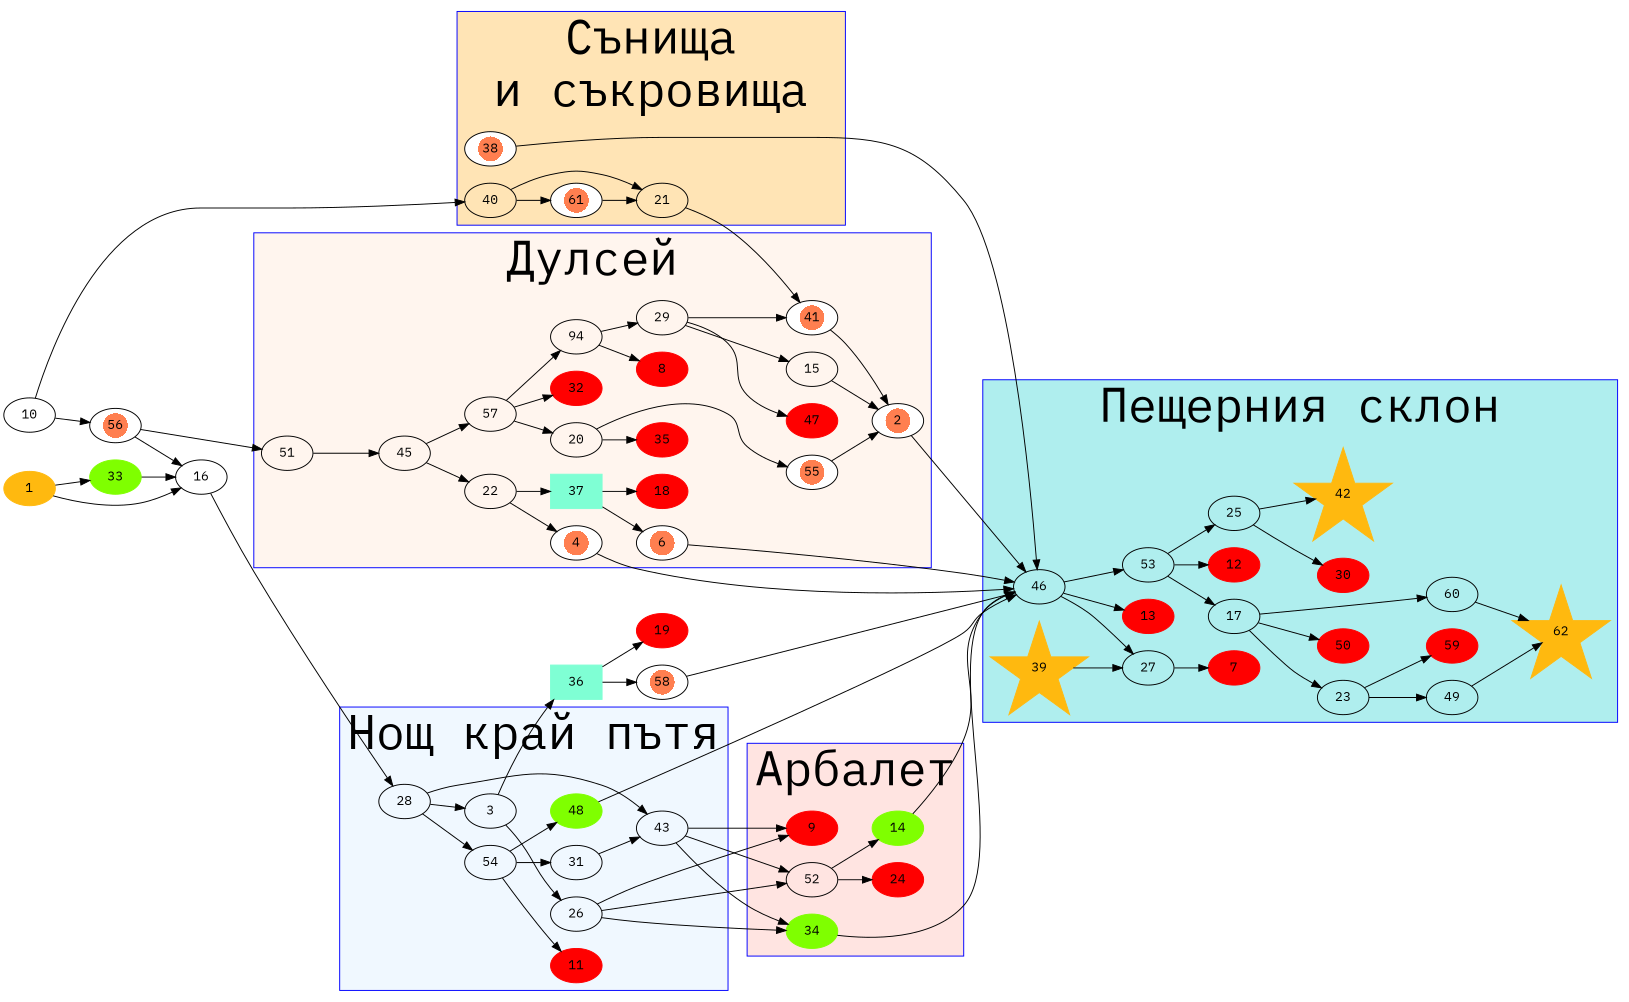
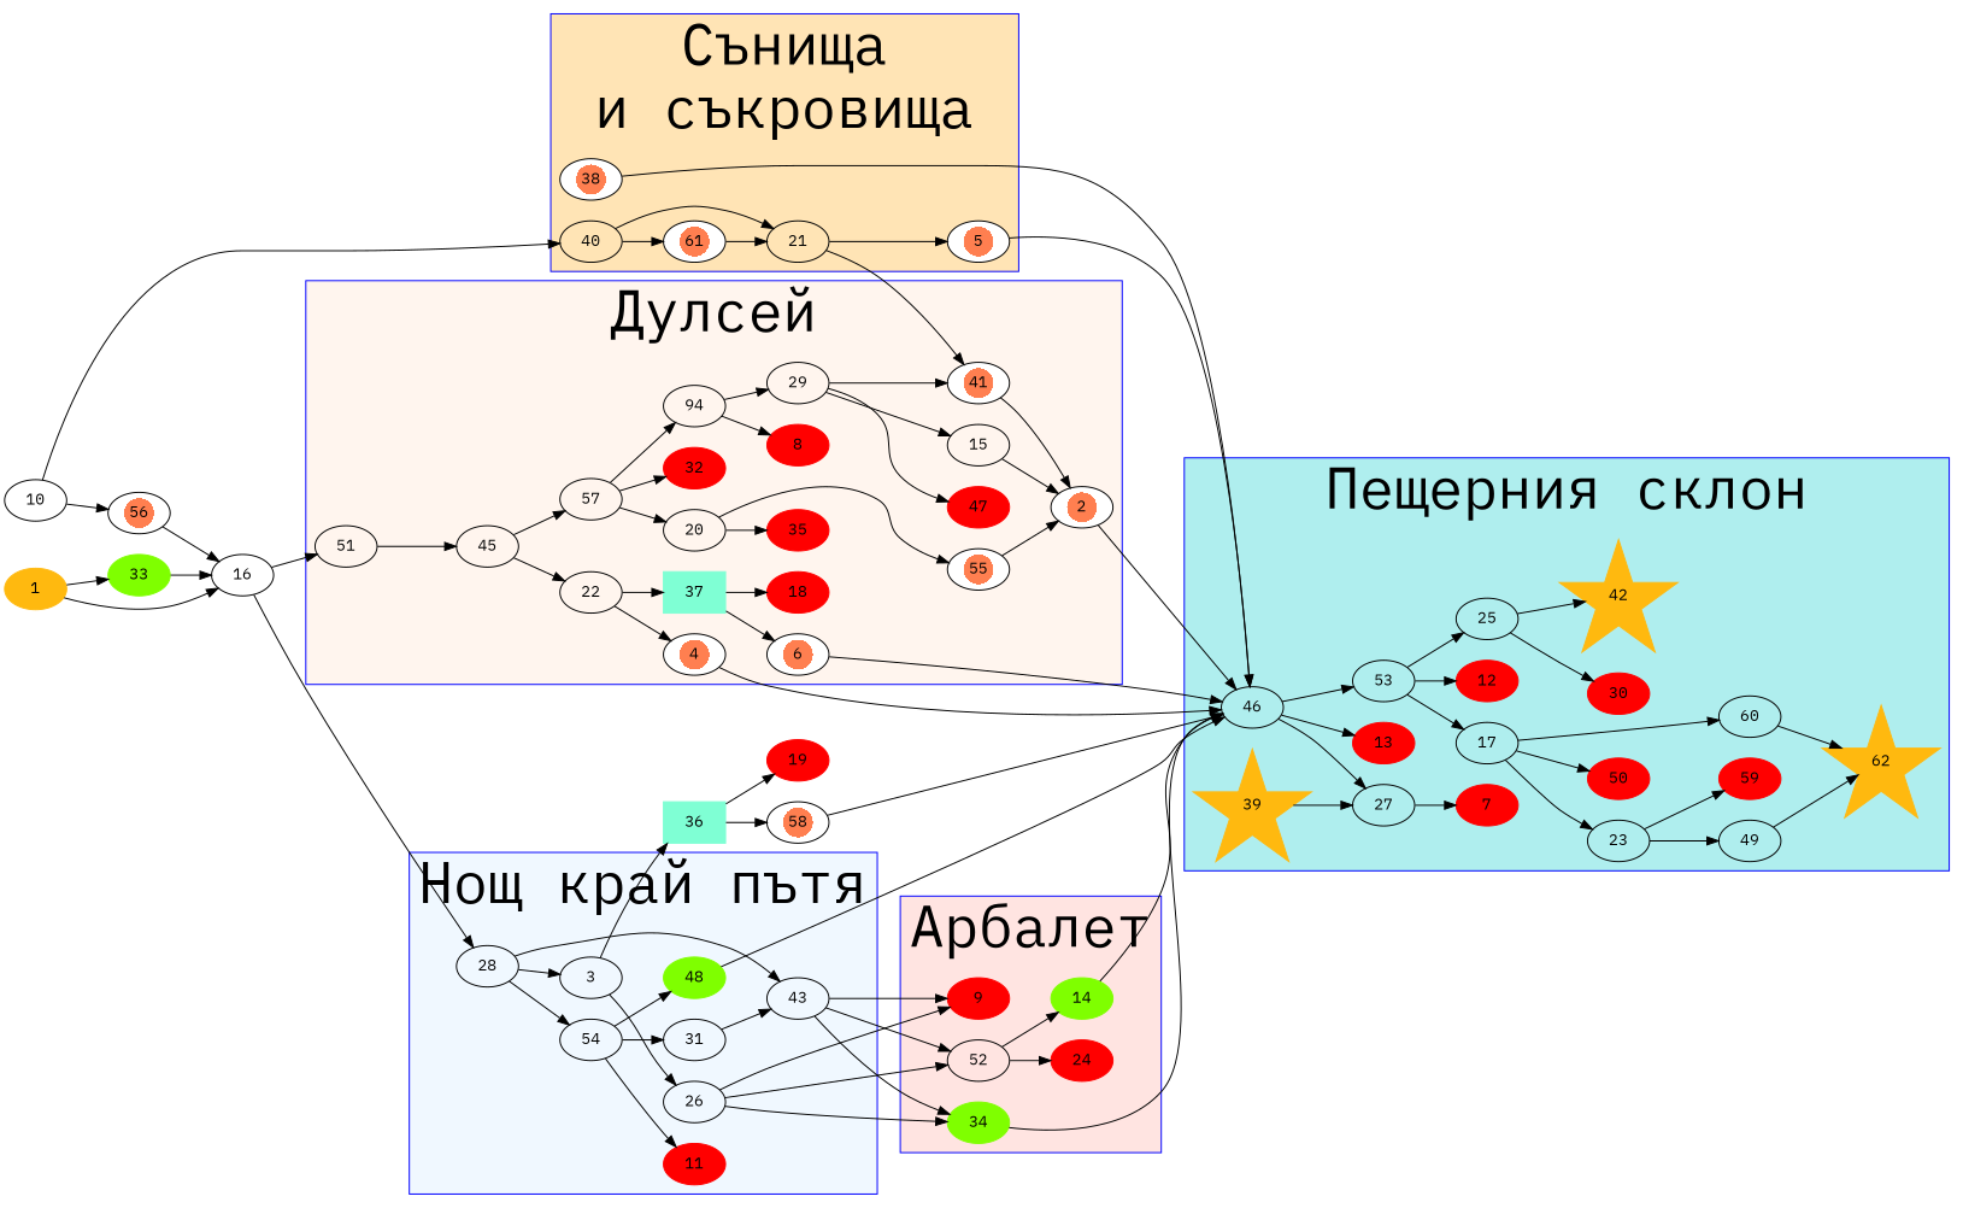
  digraph {
    fontname="IBM Plex Mono"
    fontsize=50
    rankdir=LR
    node [fontname="IBM Plex Mono"]
    edge [fontname="IBM Plex Mono"]
    7 [color=red style=filled]
    8 [color=red style=filled]
    9 [color=red style=filled]
    11 [color=red style=filled]
    12 [color=red style=filled]
    13 [color=red style=filled]
    18 [color=red style=filled]
    19 [color=red style=filled]
    24 [color=red style=filled]
    30 [color=red style=filled]
    32 [color=red style=filled]
    35 [color=red style=filled]
    47 [color=red style=filled]
    50 [color=red style=filled]
    59 [color=red style=filled]
    36 [color=aquamarine shape=box style=filled]
    37 [color=aquamarine shape=box style=filled]
    14 [color=chartreuse style=filled]
    33 [color=chartreuse style=filled]
    34 [color=chartreuse style=filled]
    48 [color=chartreuse style=filled]
    2 [fillcolor="coral;0.2:white;0.8" style=radial]
    4 [fillcolor="coral;0.2:white;0.8" style=radial]
+   5 [fillcolor="coral;0.2:white;0.8" style=radial]
    6 [fillcolor="coral;0.2:white;0.8" style=radial]
    38 [fillcolor="coral;0.2:white;0.8" style=radial]
    41 [fillcolor="coral;0.2:white;0.8" style=radial]
    55 [fillcolor="coral;0.2:white;0.8" style=radial]
    56 [fillcolor="coral;0.2:white;0.8" style=radial]
    58 [fillcolor="coral;0.2:white;0.8" style=radial]
    61 [fillcolor="coral;0.2:white;0.8" style=radial]
    51
    45
    57
    20
    n36 [label=94]
    22
    29
    15
    28
    54
    31
    43
    3
    26
    52
    40
    21
    46
    27
    53
    39 [color=darkgoldenrod1 shape=star style=filled]
    25
    17
    42 [color=darkgoldenrod1 shape=star style=filled]
    60
    23
    49
    62 [color=darkgoldenrod1 shape=star style=filled]
    16
    1 [color=darkgoldenrod1 style=filled]
    10
    subgraph sub_1 {
      7
      8
      9
      11
      12
      13
      18
      19
      24
      30
      32
      35
      47
      50
      59
    }
    subgraph sub_2 {
      36
      37
    }
    subgraph sub_3 {
      14
      33
      34
      48
    }
    subgraph sub_4 {
      2
      4
+     5
      6
      38
      41
      55
      56
      58
      61
    }
    subgraph cluster_5 {
      bgcolor=seashell
      color=blue
      label="Дулсей"
      8
      18
      32
      35
      47
      37
      2
      4
      6
      41
      55
      51
      45
      57
      20
      n36
      22
      29
      15
    }
    subgraph cluster_6 {
      bgcolor=aliceblue
      color=blue
      label="Нощ край пътя"
      11
      48
      28
      54
      31
      43
      3
      26
    }
    subgraph cluster_7 {
      bgcolor=mistyrose
      color=blue
      label="Арбалет"
      9
      24
      14
      34
      52
    }
    subgraph cluster_8 {
      bgcolor=moccasin
      color=blue
      label="Сънища\nи съкровища"
+     5
      38
      61
      40
      21
    }
    subgraph cluster_9 {
      bgcolor=paleturquoise
      color=blue
      label="Пещерния склон"
      7
      12
      13
      30
      50
      59
      46
      27
      53
      39
      25
      17
      42
      60
      23
      49
      62
    }
    36 -> 19
    36 -> 58
    37 -> 18
    37 -> 6
    14 -> 46
    33 -> 16
    34 -> 46
    48 -> 46
    2 -> 46
    4 -> 46
+   5 -> 46
    6 -> 46
    38 -> 46
    41 -> 2
    55 -> 2
    56 -> 16
    58 -> 46
    61 -> 21
    51 -> 45
    45 -> 57
    45 -> 22
    57 -> 32
    57 -> 20
    57 -> n36
    20 -> 35
    20 -> 55
    n36 -> 8
    n36 -> 29
    22 -> 37
    22 -> 4
    29 -> 47
    29 -> 41
    29 -> 15
    15 -> 2
    28 -> 54
    28 -> 43
    28 -> 3
    54 -> 11
    54 -> 48
    54 -> 31
    31 -> 43
    43 -> 9
    43 -> 34
    43 -> 52
    3 -> 36
    3 -> 26
    26 -> 9
    26 -> 34
    26 -> 52
    52 -> 24
    52 -> 14
    40 -> 61
    40 -> 21
+   21 -> 5
    21 -> 41
    46 -> 13
    46 -> 27
    46 -> 53
    27 -> 7
    53 -> 12
    53 -> 25
    53 -> 17
    39 -> 27
    25 -> 30
    25 -> 42
    17 -> 50
    17 -> 60
    17 -> 23
    60 -> 62
    23 -> 59
    23 -> 49
    49 -> 62
-   56 -> 51
+   16 -> 51
    16 -> 28
    1 -> 33
    1 -> 16
    10 -> 56
    10 -> 40
  }
